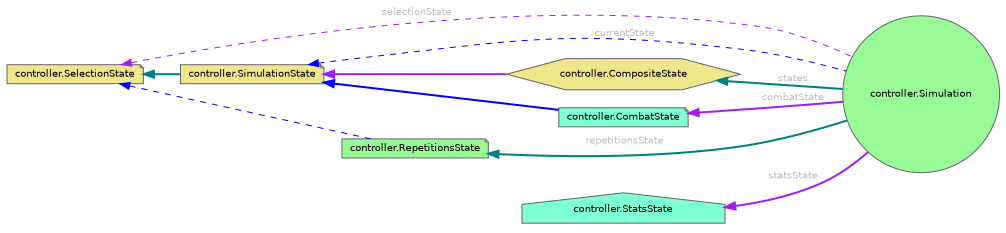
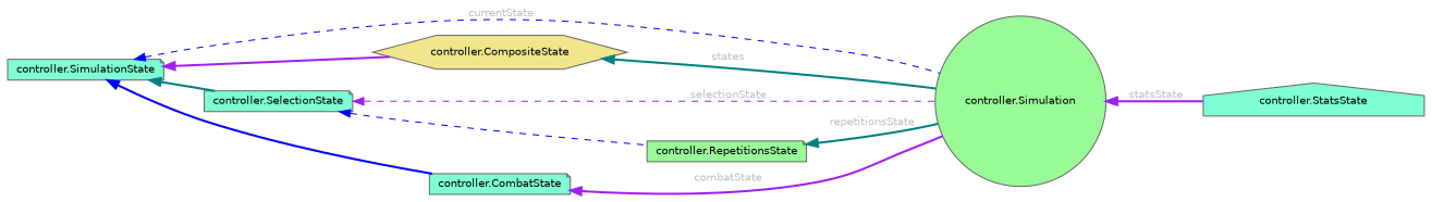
  digraph {
    rankdir=LR
    node [color=gray40 fillcolor=aquamarine fontname=Helvetica fontsize=10 shape=note style=filled]
    edge [color=purple dir=back fontcolor=grey fontname=Helvetica fontsize=10 labelfontname=Helvetica labelfontsize=10 style=bold]
    n1 [fillcolor=palegreen fontcolor=black height=0.2 label="controller.Simulation" shape=circle width=0.4]
    n2 [fillcolor=khaki height=0.2 label="controller.CompositeState" shape=hexagon width=0.4]
-   n3 [fillcolor=khaki height=0.2 label="controller.SimulationState" width=0.4]
-   n4 [fillcolor=khaki height=0.2 label="controller.SelectionState" width=0.4]
+   n3 [height=0.2 label="controller.SimulationState" width=0.4]
+   n4 [height=0.2 label="controller.SelectionState" width=0.4]
    n5 [height=0.2 label="controller.CombatState" width=0.4]
    n6 [fillcolor=palegreen height=0.2 label="controller.RepetitionsState" width=0.4]
    n7 [height=0.2 label="controller.StatsState" shape=house width=0.4]
    n2 -> n1 [color=teal label=" states"]
    n3 -> n1 [color=blue label=" currentState" style=dashed]
    n3 -> n2 [fontcolor=""]
-   n4 -> n3 [color=teal fontcolor=""]
+   n3 -> n4 [color=teal fontcolor=""]
    n3 -> n5 [color=blue fontcolor=""]
    n4 -> n1 [label=" selectionState" style=dashed]
    n4 -> n6 [color=blue style=dashed fontcolor=""]
    n5 -> n1 [label=" combatState"]
    n6 -> n1 [color=teal label=" repetitionsState"]
-   n7 -> n1 [label=" statsState"]
+   n1 -> n7 [label=" statsState"]
  }
